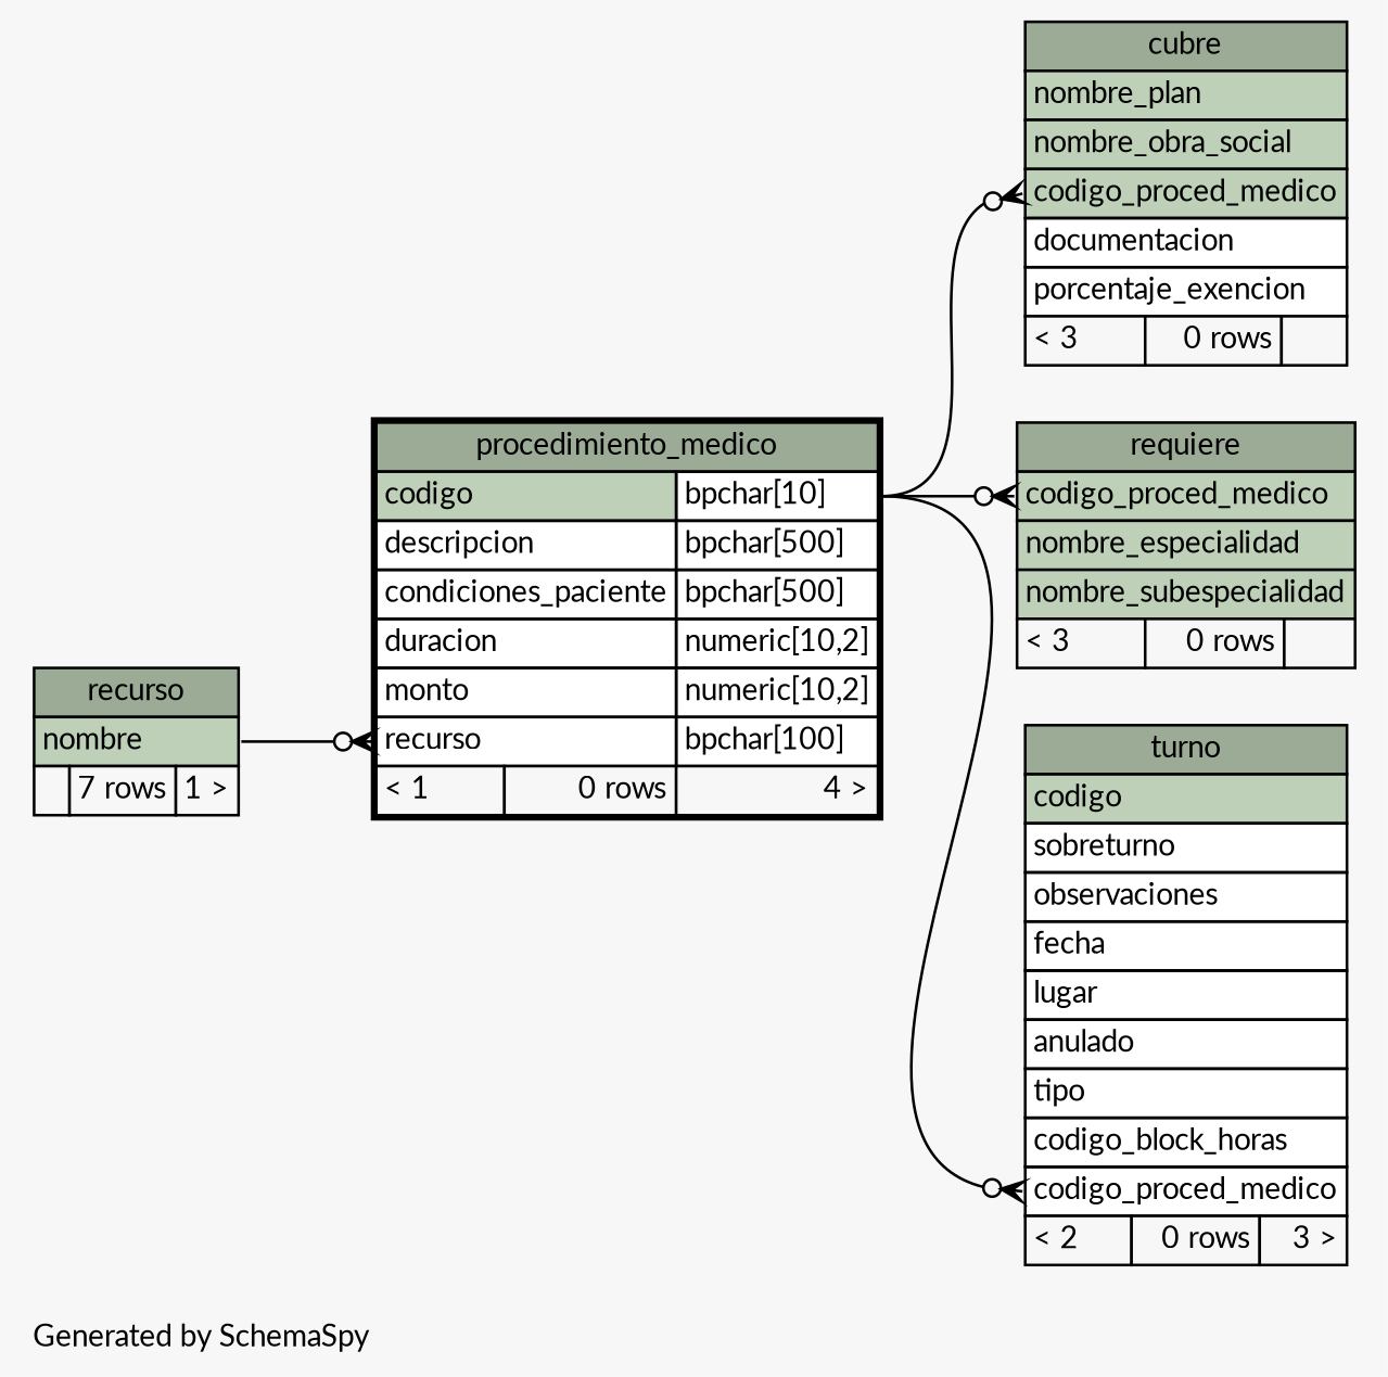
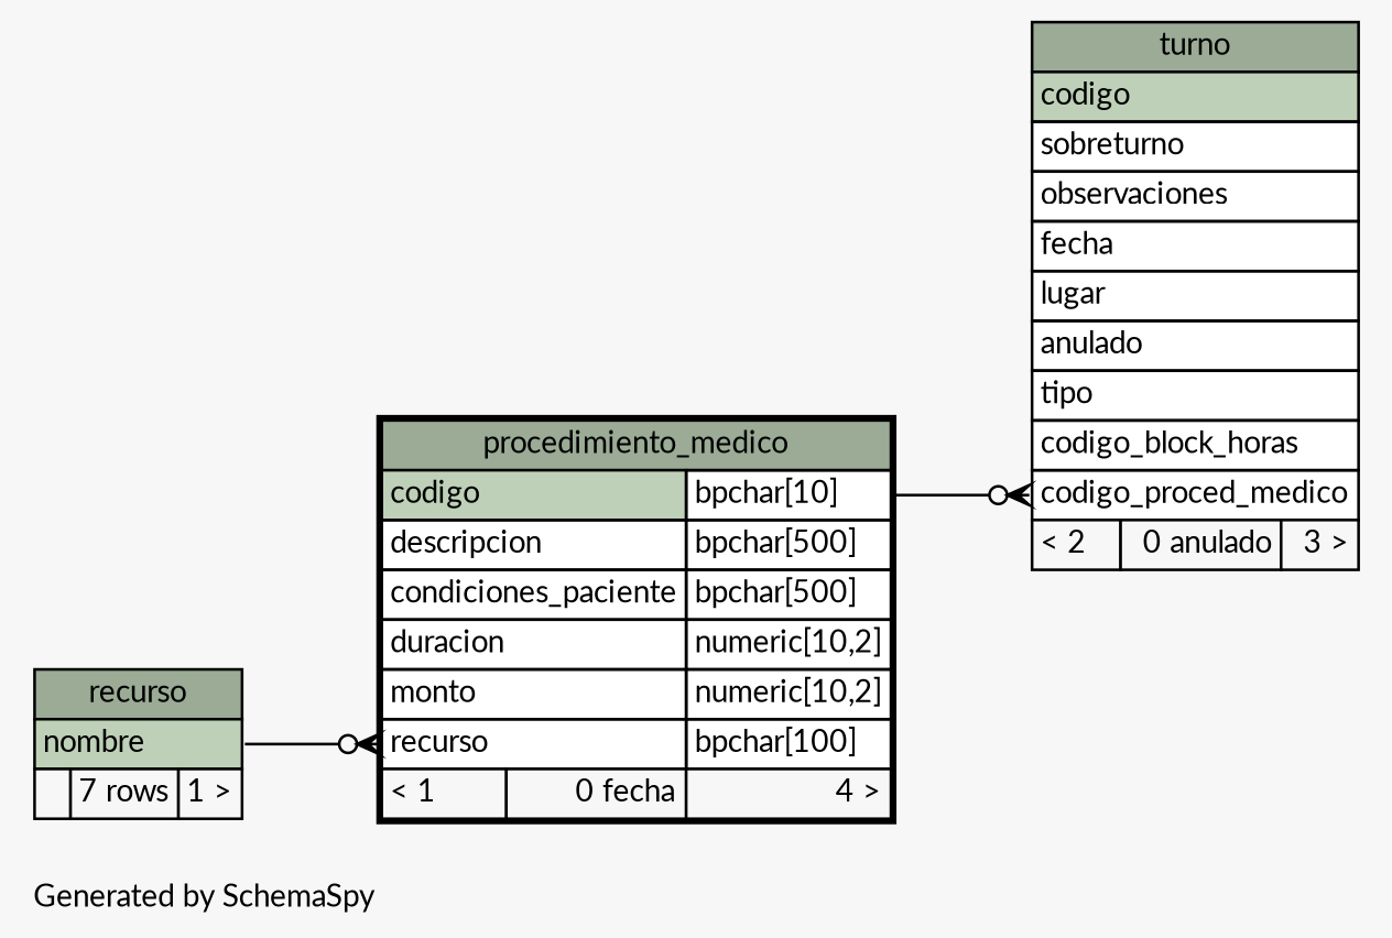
  digraph {
    bgcolor="#f7f7f7"
    fontname=Lato
    fontsize=11
    label="\nGenerated by SchemaSpy"
    labeljust=l
    nodesep=0.18
    rankdir=RL
    ranksep=0.46
    node [fontname=Lato fontsize=11 shape=plaintext]
    edge [arrowhead=none arrowsize=0.8 arrowtail=crowodot dir=back fontname=Lato headport="codigo.type:e" tailport="codigo_proced_medico:w"]
-   n1 [label=<     <TABLE BORDER="2" CELLBORDER="1" CELLSPACING="0" BGCOLOR="#ffffff">       <TR><TD COLSPAN="3" BGCOLOR="#9bab96" ALIGN="CENTER">procedimiento_medico</TD></TR>       <TR><TD PORT="codigo" COLSPAN="2" BGCOLOR="#bed1b8" ALIGN="LEFT">codigo</TD><TD PORT="codigo.type" ALIGN="LEFT">bpchar[10]</TD></TR>       <TR><TD PORT="descripcion" COLSPAN="2" ALIGN="LEFT">descripcion</TD><TD PORT="descripcion.type" ALIGN="LEFT">bpchar[500]</TD></TR>       <TR><TD PORT="condiciones_paciente" COLSPAN="2" ALIGN="LEFT">condiciones_paciente</TD><TD PORT="condiciones_paciente.type" ALIGN="LEFT">bpchar[500]</TD></TR>       <TR><TD PORT="duracion" COLSPAN="2" ALIGN="LEFT">duracion</TD><TD PORT="duracion.type" ALIGN="LEFT">numeric[10,2]</TD></TR>       <TR><TD PORT="monto" COLSPAN="2" ALIGN="LEFT">monto</TD><TD PORT="monto.type" ALIGN="LEFT">numeric[10,2]</TD></TR>       <TR><TD PORT="recurso" COLSPAN="2" ALIGN="LEFT">recurso</TD><TD PORT="recurso.type" ALIGN="LEFT">bpchar[100]</TD></TR>       <TR><TD ALIGN="LEFT" BGCOLOR="#f7f7f7">&lt; 1</TD><TD ALIGN="RIGHT" BGCOLOR="#f7f7f7">0 rows</TD><TD ALIGN="RIGHT" BGCOLOR="#f7f7f7">4 &gt;</TD></TR>     </TABLE>>]
+   n1 [label=<     <TABLE BORDER="2" CELLBORDER="1" CELLSPACING="0" BGCOLOR="#ffffff">       <TR><TD COLSPAN="3" BGCOLOR="#9bab96" ALIGN="CENTER">procedimiento_medico</TD></TR>       <TR><TD PORT="codigo" COLSPAN="2" BGCOLOR="#bed1b8" ALIGN="LEFT">codigo</TD><TD PORT="codigo.type" ALIGN="LEFT">bpchar[10]</TD></TR>       <TR><TD PORT="descripcion" COLSPAN="2" ALIGN="LEFT">descripcion</TD><TD PORT="descripcion.type" ALIGN="LEFT">bpchar[500]</TD></TR>       <TR><TD PORT="condiciones_paciente" COLSPAN="2" ALIGN="LEFT">condiciones_paciente</TD><TD PORT="condiciones_paciente.type" ALIGN="LEFT">bpchar[500]</TD></TR>       <TR><TD PORT="duracion" COLSPAN="2" ALIGN="LEFT">duracion</TD><TD PORT="duracion.type" ALIGN="LEFT">numeric[10,2]</TD></TR>       <TR><TD PORT="monto" COLSPAN="2" ALIGN="LEFT">monto</TD><TD PORT="monto.type" ALIGN="LEFT">numeric[10,2]</TD></TR>       <TR><TD PORT="recurso" COLSPAN="2" ALIGN="LEFT">recurso</TD><TD PORT="recurso.type" ALIGN="LEFT">bpchar[100]</TD></TR>       <TR><TD ALIGN="LEFT" BGCOLOR="#f7f7f7">&lt; 1</TD><TD ALIGN="RIGHT" BGCOLOR="#f7f7f7">0 fecha</TD><TD ALIGN="RIGHT" BGCOLOR="#f7f7f7">4 &gt;</TD></TR>     </TABLE>>]
    n2 [label=<     <TABLE BORDER="0" CELLBORDER="1" CELLSPACING="0" BGCOLOR="#ffffff">       <TR><TD COLSPAN="3" BGCOLOR="#9bab96" ALIGN="CENTER">recurso</TD></TR>       <TR><TD PORT="nombre" COLSPAN="3" BGCOLOR="#bed1b8" ALIGN="LEFT">nombre</TD></TR>       <TR><TD ALIGN="LEFT" BGCOLOR="#f7f7f7">  </TD><TD ALIGN="RIGHT" BGCOLOR="#f7f7f7">7 rows</TD><TD ALIGN="RIGHT" BGCOLOR="#f7f7f7">1 &gt;</TD></TR>     </TABLE>>]
-   n3 [label=<     <TABLE BORDER="0" CELLBORDER="1" CELLSPACING="0" BGCOLOR="#ffffff">       <TR><TD COLSPAN="3" BGCOLOR="#9bab96" ALIGN="CENTER">cubre</TD></TR>       <TR><TD PORT="nombre_plan" COLSPAN="3" BGCOLOR="#bed1b8" ALIGN="LEFT">nombre_plan</TD></TR>       <TR><TD PORT="nombre_obra_social" COLSPAN="3" BGCOLOR="#bed1b8" ALIGN="LEFT">nombre_obra_social</TD></TR>       <TR><TD PORT="codigo_proced_medico" COLSPAN="3" BGCOLOR="#bed1b8" ALIGN="LEFT">codigo_proced_medico</TD></TR>       <TR><TD PORT="documentacion" COLSPAN="3" ALIGN="LEFT">documentacion</TD></TR>       <TR><TD PORT="porcentaje_exencion" COLSPAN="3" ALIGN="LEFT">porcentaje_exencion</TD></TR>       <TR><TD ALIGN="LEFT" BGCOLOR="#f7f7f7">&lt; 3</TD><TD ALIGN="RIGHT" BGCOLOR="#f7f7f7">0 rows</TD><TD ALIGN="RIGHT" BGCOLOR="#f7f7f7">  </TD></TR>     </TABLE>>]
-   n4 [label=<     <TABLE BORDER="0" CELLBORDER="1" CELLSPACING="0" BGCOLOR="#ffffff">       <TR><TD COLSPAN="3" BGCOLOR="#9bab96" ALIGN="CENTER">requiere</TD></TR>       <TR><TD PORT="codigo_proced_medico" COLSPAN="3" BGCOLOR="#bed1b8" ALIGN="LEFT">codigo_proced_medico</TD></TR>       <TR><TD PORT="nombre_especialidad" COLSPAN="3" BGCOLOR="#bed1b8" ALIGN="LEFT">nombre_especialidad</TD></TR>       <TR><TD PORT="nombre_subespecialidad" COLSPAN="3" BGCOLOR="#bed1b8" ALIGN="LEFT">nombre_subespecialidad</TD></TR>       <TR><TD ALIGN="LEFT" BGCOLOR="#f7f7f7">&lt; 3</TD><TD ALIGN="RIGHT" BGCOLOR="#f7f7f7">0 rows</TD><TD ALIGN="RIGHT" BGCOLOR="#f7f7f7">  </TD></TR>     </TABLE>>]
-   n5 [label=<     <TABLE BORDER="0" CELLBORDER="1" CELLSPACING="0" BGCOLOR="#ffffff">       <TR><TD COLSPAN="3" BGCOLOR="#9bab96" ALIGN="CENTER">turno</TD></TR>       <TR><TD PORT="codigo" COLSPAN="3" BGCOLOR="#bed1b8" ALIGN="LEFT">codigo</TD></TR>       <TR><TD PORT="sobreturno" COLSPAN="3" ALIGN="LEFT">sobreturno</TD></TR>       <TR><TD PORT="observaciones" COLSPAN="3" ALIGN="LEFT">observaciones</TD></TR>       <TR><TD PORT="fecha" COLSPAN="3" ALIGN="LEFT">fecha</TD></TR>       <TR><TD PORT="lugar" COLSPAN="3" ALIGN="LEFT">lugar</TD></TR>       <TR><TD PORT="anulado" COLSPAN="3" ALIGN="LEFT">anulado</TD></TR>       <TR><TD PORT="tipo" COLSPAN="3" ALIGN="LEFT">tipo</TD></TR>       <TR><TD PORT="codigo_block_horas" COLSPAN="3" ALIGN="LEFT">codigo_block_horas</TD></TR>       <TR><TD PORT="codigo_proced_medico" COLSPAN="3" ALIGN="LEFT">codigo_proced_medico</TD></TR>       <TR><TD ALIGN="LEFT" BGCOLOR="#f7f7f7">&lt; 2</TD><TD ALIGN="RIGHT" BGCOLOR="#f7f7f7">0 rows</TD><TD ALIGN="RIGHT" BGCOLOR="#f7f7f7">3 &gt;</TD></TR>     </TABLE>>]
+   n5 [label=<     <TABLE BORDER="0" CELLBORDER="1" CELLSPACING="0" BGCOLOR="#ffffff">       <TR><TD COLSPAN="3" BGCOLOR="#9bab96" ALIGN="CENTER">turno</TD></TR>       <TR><TD PORT="codigo" COLSPAN="3" BGCOLOR="#bed1b8" ALIGN="LEFT">codigo</TD></TR>       <TR><TD PORT="sobreturno" COLSPAN="3" ALIGN="LEFT">sobreturno</TD></TR>       <TR><TD PORT="observaciones" COLSPAN="3" ALIGN="LEFT">observaciones</TD></TR>       <TR><TD PORT="fecha" COLSPAN="3" ALIGN="LEFT">fecha</TD></TR>       <TR><TD PORT="lugar" COLSPAN="3" ALIGN="LEFT">lugar</TD></TR>       <TR><TD PORT="anulado" COLSPAN="3" ALIGN="LEFT">anulado</TD></TR>       <TR><TD PORT="tipo" COLSPAN="3" ALIGN="LEFT">tipo</TD></TR>       <TR><TD PORT="codigo_block_horas" COLSPAN="3" ALIGN="LEFT">codigo_block_horas</TD></TR>       <TR><TD PORT="codigo_proced_medico" COLSPAN="3" ALIGN="LEFT">codigo_proced_medico</TD></TR>       <TR><TD ALIGN="LEFT" BGCOLOR="#f7f7f7">&lt; 2</TD><TD ALIGN="RIGHT" BGCOLOR="#f7f7f7">0 anulado</TD><TD ALIGN="RIGHT" BGCOLOR="#f7f7f7">3 &gt;</TD></TR>     </TABLE>>]
    n1 -> n2 [headport="nombre:e" tailport="recurso:w"]
-   n3 -> n1
-   n4 -> n1
    n5 -> n1
  }
